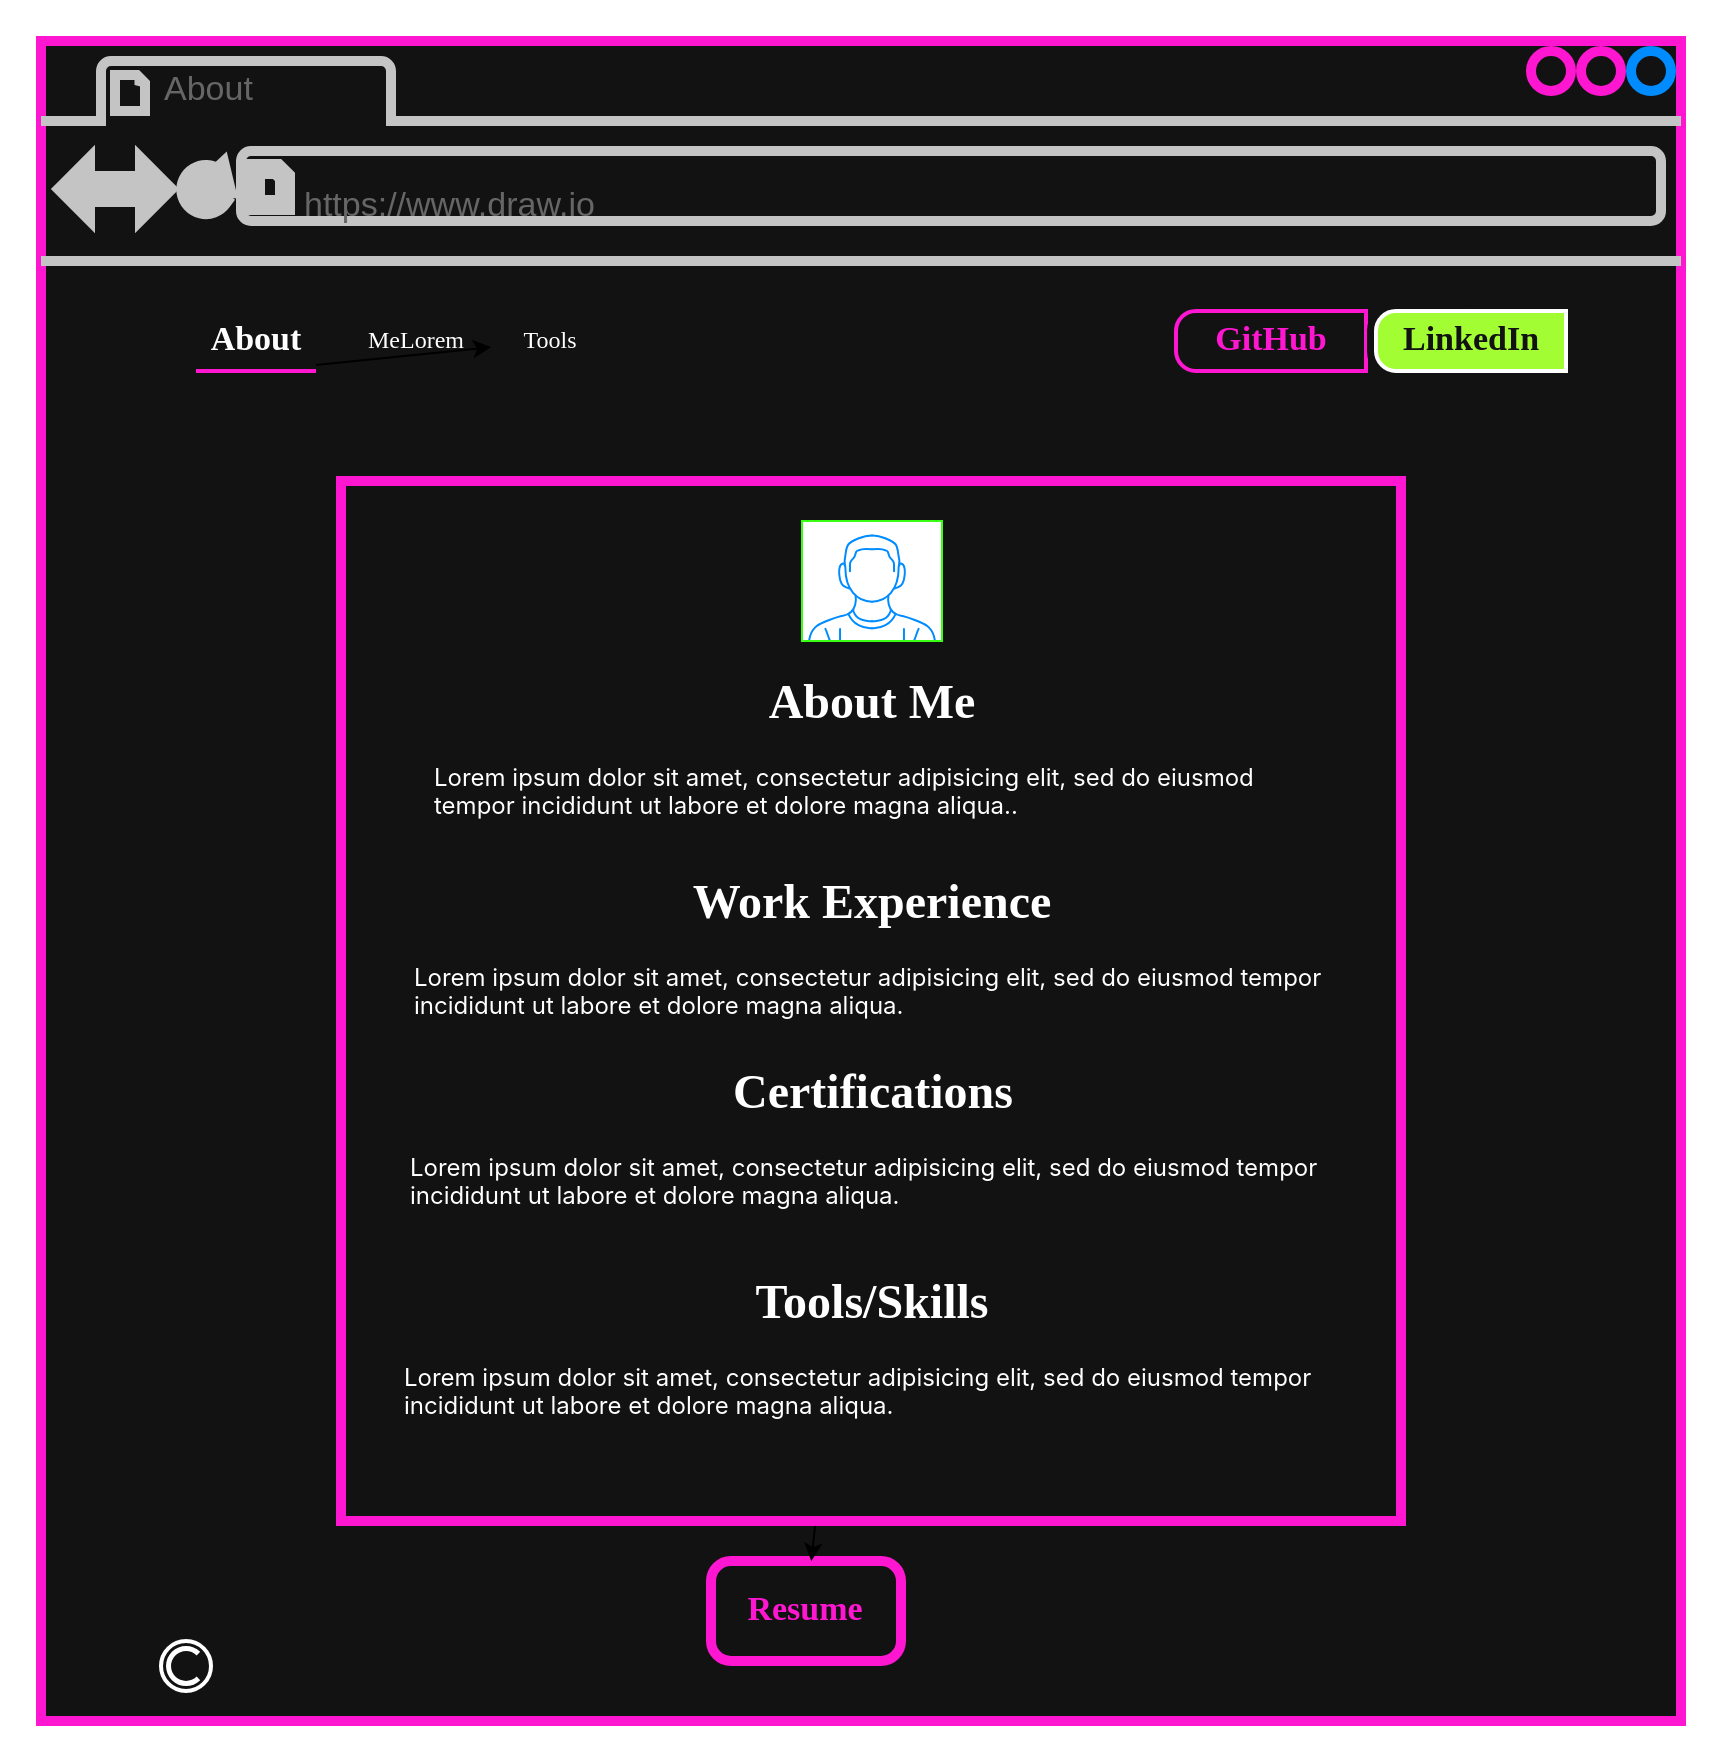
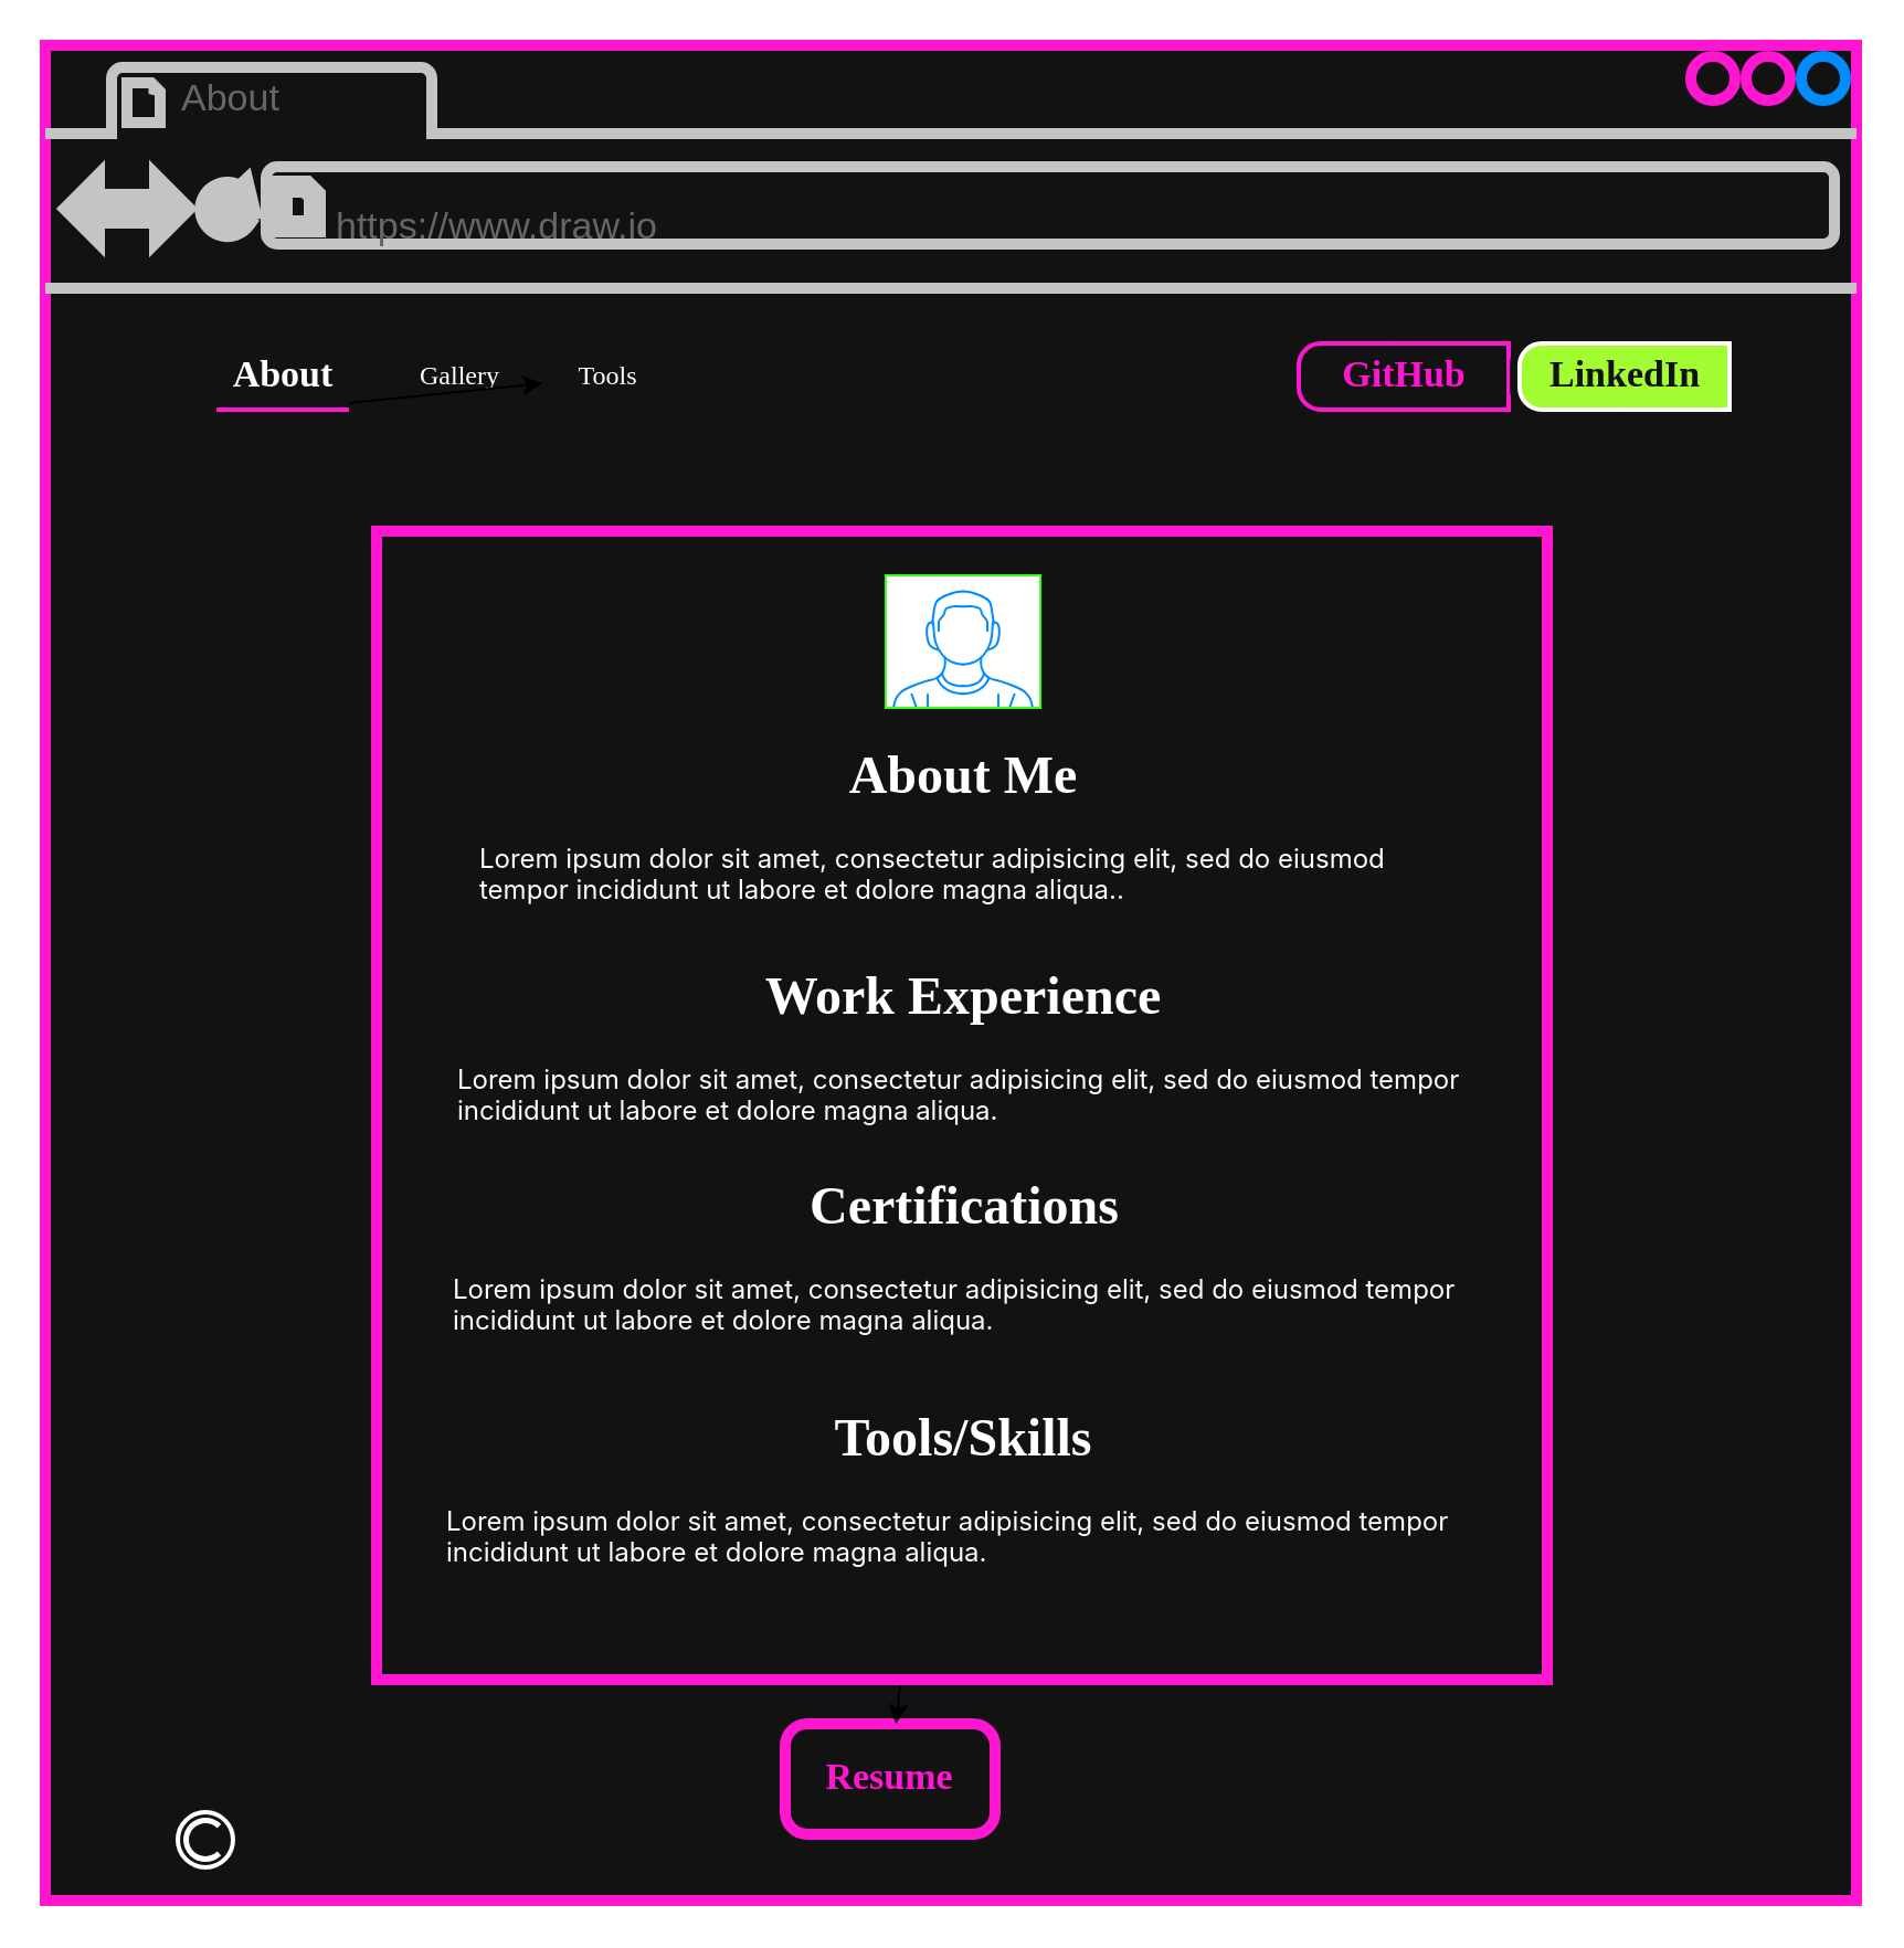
  <mxCell id="0" />
  <mxCell id="1" parent="0" />
  <mxCell id="2" value="" style="strokeWidth=5;shadow=0;dashed=0;align=center;html=1;shape=mxgraph.mockup.containers.browserWindow;rSize=0;strokeColor=#FE16D0;strokeColor2=#008cff;strokeColor3=#c4c4c4;mainText=,;recursiveResize=0;fillColor=#121212;" parent="1" vertex="1"><mxGeometry x="20" y="20" width="820" height="840" as="geometry" /></mxCell>
  <mxCell id="3" value="About" style="strokeWidth=1;shadow=0;dashed=0;align=center;html=1;shape=mxgraph.mockup.containers.anchor;fontSize=17;fontColor=#666666;align=left;" parent="2" vertex="1"><mxGeometry x="60" y="12" width="110" height="26" as="geometry" /></mxCell>
  <mxCell id="4" value="https://www.draw.io" style="strokeWidth=1;shadow=0;dashed=0;align=center;html=1;shape=mxgraph.mockup.containers.anchor;rSize=0;fontSize=17;fontColor=#666666;align=left;" parent="2" vertex="1"><mxGeometry x="130" y="70" width="250" height="26" as="geometry" /></mxCell>
  <mxCell id="5" value="" style="strokeColor=#FFFFFF;verticalLabelPosition=bottom;shadow=0;dashed=0;verticalAlign=top;strokeWidth=2;html=1;shape=mxgraph.mockup.misc.copyrightIcon;labelBorderColor=none;fontColor=#333333;fillColor=#121212;" parent="2" vertex="1"><mxGeometry x="60" y="800" width="25" height="25" as="geometry" /></mxCell>
  <mxCell id="6" value="&lt;font style=&quot;color: rgb(254, 22, 208);&quot; data-font-src=&quot;https://fonts.googleapis.com/css?family=Poppins&quot; face=&quot;Poppins&quot;&gt;Resume&lt;/font&gt;" style="strokeWidth=5;shadow=0;dashed=0;align=center;html=1;shape=mxgraph.mockup.buttons.button;strokeColor=#FE16D0;fontColor=#ffffff;mainText=;buttonStyle=round;fontSize=17;fontStyle=1;fillColor=#121212;whiteSpace=wrap;labelBorderColor=none;" parent="2" vertex="1"><mxGeometry x="335" y="760" width="95" height="50" as="geometry" /></mxCell>
  <mxCell id="7" value="" style="edgeStyle=none;html=1;" parent="2" source="8" target="6" edge="1"><mxGeometry relative="1" as="geometry" /></mxCell>
  <mxCell id="8" value="" style="rounded=0;whiteSpace=wrap;html=1;fillColor=#121212;strokeColor=#FE16D0;strokeWidth=5;" parent="2" vertex="1"><mxGeometry x="150" y="220" width="530" height="520" as="geometry" /></mxCell>
  <mxCell id="9" value="&lt;h1 style=&quot;text-align: center; margin-top: 0px;&quot;&gt;&lt;font face=&quot;Oswald&quot; style=&quot;color: rgb(255, 255, 255);&quot; data-font-src=&quot;https://fonts.googleapis.com/css?family=Oswald&quot;&gt;Tools/Skills&lt;/font&gt;&lt;/h1&gt;&lt;p&gt;&lt;font style=&quot;color: rgb(255, 255, 255);&quot;&gt;Lorem ipsum dolor sit amet, consectetur adipisicing elit, sed do eiusmod tempor incididunt ut labore et dolore magna aliqua.&lt;/font&gt;&lt;/p&gt;" style="text;html=1;whiteSpace=wrap;overflow=hidden;rounded=0;fontColor=#FFFFFF;fontFamily=Inter;fontSource=https%3A%2F%2Ffonts.googleapis.com%2Fcss%3Ffamily%3DInter;" parent="2" vertex="1"><mxGeometry x="180" y="610" width="470" height="100" as="geometry" /></mxCell>
  <mxCell id="10" value="&lt;h1 style=&quot;text-align: center; margin-top: 0px;&quot;&gt;&lt;font face=&quot;Oswald&quot; data-font-src=&quot;https://fonts.googleapis.com/css?family=Inter&quot; style=&quot;color: rgb(255, 255, 255);&quot;&gt;Certifications&lt;/font&gt;&lt;/h1&gt;&lt;p&gt;&lt;span&gt;&lt;font style=&quot;color: rgb(255, 255, 255);&quot; data-font-src=&quot;https://fonts.googleapis.com/css?family=Inter&quot; face=&quot;Inter&quot;&gt;Lorem ipsum dolor sit amet, consectetur adipisicing elit, sed do eiusmod tempor incididunt ut labore et dolore magna aliqua.&lt;/font&gt;&lt;/span&gt;&lt;br&gt;&lt;/p&gt;" style="text;html=1;whiteSpace=wrap;overflow=hidden;rounded=0;fontColor=#FFFFFF;" parent="2" vertex="1"><mxGeometry x="183" y="505" width="465" height="110" as="geometry" /></mxCell>
  <mxCell id="11" value="&lt;h1 style=&quot;text-align: center; margin-top: 0px;&quot;&gt;&lt;font face=&quot;Oswald&quot; data-font-src=&quot;https://fonts.googleapis.com/css?family=Oswald&quot; style=&quot;color: rgb(255, 255, 255);&quot;&gt;Work Experience&lt;/font&gt;&lt;/h1&gt;&lt;p&gt;&lt;span&gt;&lt;font style=&quot;color: rgb(255, 255, 255);&quot; face=&quot;Inter&quot;&gt;Lorem ipsum dolor sit amet, consectetur adipisicing elit, sed do eiusmod tempor incididunt ut labore et dolore magna aliqua.&lt;/font&gt;&lt;/span&gt;&lt;br&gt;&lt;/p&gt;" style="text;html=1;whiteSpace=wrap;overflow=hidden;rounded=0;fontColor=#FFFFFF;" parent="2" vertex="1"><mxGeometry x="185" y="410" width="460" height="95" as="geometry" /></mxCell>
  <mxCell id="12" value="&lt;h1 style=&quot;text-align: center; margin-top: 0px;&quot;&gt;&lt;font face=&quot;Oswald&quot; data-font-src=&quot;https://fonts.googleapis.com/css?family=Oswald&quot; style=&quot;color: rgb(255, 255, 255);&quot;&gt;About Me&lt;/font&gt;&lt;/h1&gt;&lt;p&gt;&lt;font data-font-src=&quot;https://fonts.googleapis.com/css?family=Inter&quot; face=&quot;Inter&quot; style=&quot;color: rgb(255, 255, 255);&quot;&gt;&lt;span style=&quot;color: rgb(255, 255, 255); background-color: transparent;&quot;&gt;Lorem ipsum dolor sit amet, consectetur adipisicing elit, sed do eiusmod tempor incididunt ut labore et dolore magna aliqua.&lt;/span&gt;.&lt;/font&gt;&lt;/p&gt;" style="text;html=1;whiteSpace=wrap;overflow=hidden;rounded=0;fontColor=#FFFFFF;" parent="2" vertex="1"><mxGeometry x="195" y="310" width="440" height="110" as="geometry" /></mxCell>
  <mxCell id="13" value="" style="verticalLabelPosition=bottom;shadow=0;dashed=0;align=center;html=1;verticalAlign=top;strokeWidth=1;shape=mxgraph.mockup.containers.userMale;strokeColor=#39FF14;strokeColor2=#008cff;" parent="2" vertex="1"><mxGeometry x="380.5" y="240" width="70" height="60" as="geometry" /></mxCell>
  <mxCell id="14" value="" style="strokeWidth=9;shadow=0;dashed=0;align=center;html=1;shape=mxgraph.mockup.rrect;rSize=10;fillColor=#F5F5DC;strokeColor=#121212;labelBackgroundColor=#A2FE32;fontFamily=Oswald;fontSource=https%3A%2F%2Ffonts.googleapis.com%2Fcss%3Ffamily%3DOswald;" vertex="1" parent="2"><mxGeometry x="567.5" y="135" width="45" height="30" as="geometry" /></mxCell>
  <mxCell id="15" value="&lt;font style=&quot;color: rgb(254, 22, 208);&quot; face=&quot;Poppins&quot;&gt;GitHub&lt;/font&gt;" style="strokeWidth=2;shadow=0;dashed=0;align=center;html=1;shape=mxgraph.mockup.leftButton;rSize=10;fontSize=17;fontColor=#F5F5DC;fontStyle=1;fillColor=#121212;strokeColor=#FE16D0;resizeHeight=1;fontFamily=Oswald;fontSource=https%3A%2F%2Ffonts.googleapis.com%2Fcss%3Ffamily%3DOswald;" vertex="1" parent="14"><mxGeometry width="95" height="30" relative="1" as="geometry" /></mxCell>
  <mxCell id="16" value="" style="strokeWidth=9;shadow=0;dashed=0;align=center;html=1;shape=mxgraph.mockup.rrect;rSize=10;fillColor=#F5F5DC;strokeColor=#121212;labelBackgroundColor=#A2FE32;fontFamily=Oswald;fontSource=https%3A%2F%2Ffonts.googleapis.com%2Fcss%3Ffamily%3DOswald;" vertex="1" parent="2"><mxGeometry x="667.5" y="135" width="50" height="30" as="geometry" /></mxCell>
  <mxCell id="17" value="&lt;font style=&quot;color: rgb(18, 18, 18);&quot; face=&quot;Poppins&quot;&gt;LinkedIn&lt;/font&gt;" style="strokeWidth=2;shadow=0;dashed=0;align=center;html=1;shape=mxgraph.mockup.leftButton;rSize=10;fontSize=17;fontColor=#F5F5DC;fontStyle=1;fillColor=#A2FE32;strokeColor=#FFFFFF;resizeHeight=1;fontFamily=Oswald;fontSource=https%3A%2F%2Ffonts.googleapis.com%2Fcss%3Ffamily%3DOswald;" vertex="1" parent="16"><mxGeometry width="95" height="30" relative="1" as="geometry" /></mxCell>
  <mxCell id="18" value="&lt;font data-font-src=&quot;https://fonts.googleapis.com/css?family=Poppins&quot; face=&quot;Poppins&quot; style=&quot;color: rgb(255, 255, 255);&quot;&gt;About&lt;/font&gt;" style="strokeWidth=9;shadow=0;dashed=0;align=center;html=1;shape=mxgraph.mockup.buttons.button;strokeColor=#121212;fontColor=#ffffff;mainText=;buttonStyle=round;fontSize=17;fontStyle=1;fillColor=#121212;whiteSpace=wrap;fontFamily=Oswald;fontSource=https%3A%2F%2Ffonts.googleapis.com%2Fcss%3Ffamily%3DOswald;" vertex="1" parent="2"><mxGeometry x="47.5" y="130" width="120" height="40" as="geometry" /></mxCell>
- <mxCell id="19" value="&lt;font face=&quot;Poppins&quot; style=&quot;color: rgb(255, 255, 255);&quot;&gt;MeLorem&lt;/font&gt;" style="text;html=1;align=center;verticalAlign=middle;whiteSpace=wrap;rounded=0;" vertex="1" parent="2"><mxGeometry x="157.5" y="135" width="60" height="30" as="geometry" /></mxCell>
+ <mxCell id="19" value="&lt;font face=&quot;Poppins&quot; style=&quot;color: rgb(255, 255, 255);&quot;&gt;Gallery&lt;/font&gt;" style="text;html=1;align=center;verticalAlign=middle;whiteSpace=wrap;rounded=0;" vertex="1" parent="2"><mxGeometry x="157.5" y="135" width="60" height="30" as="geometry" /></mxCell>
  <mxCell id="20" value="&lt;font face=&quot;Poppins&quot; style=&quot;color: rgb(255, 255, 255);&quot;&gt;Tools&lt;/font&gt;" style="text;html=1;align=center;verticalAlign=middle;whiteSpace=wrap;rounded=0;" vertex="1" parent="2"><mxGeometry x="225" y="135" width="60" height="30" as="geometry" /></mxCell>
  <mxCell id="21" value="" style="edgeStyle=none;html=1;" edge="1" parent="2" source="22" target="20"><mxGeometry relative="1" as="geometry" /></mxCell>
  <mxCell id="22" value="" style="line;strokeWidth=2;html=1;fontColor=#FE16D0;strokeColor=#FE16D0;" vertex="1" parent="2"><mxGeometry x="77.5" y="150" width="60" height="30" as="geometry" /></mxCell>
